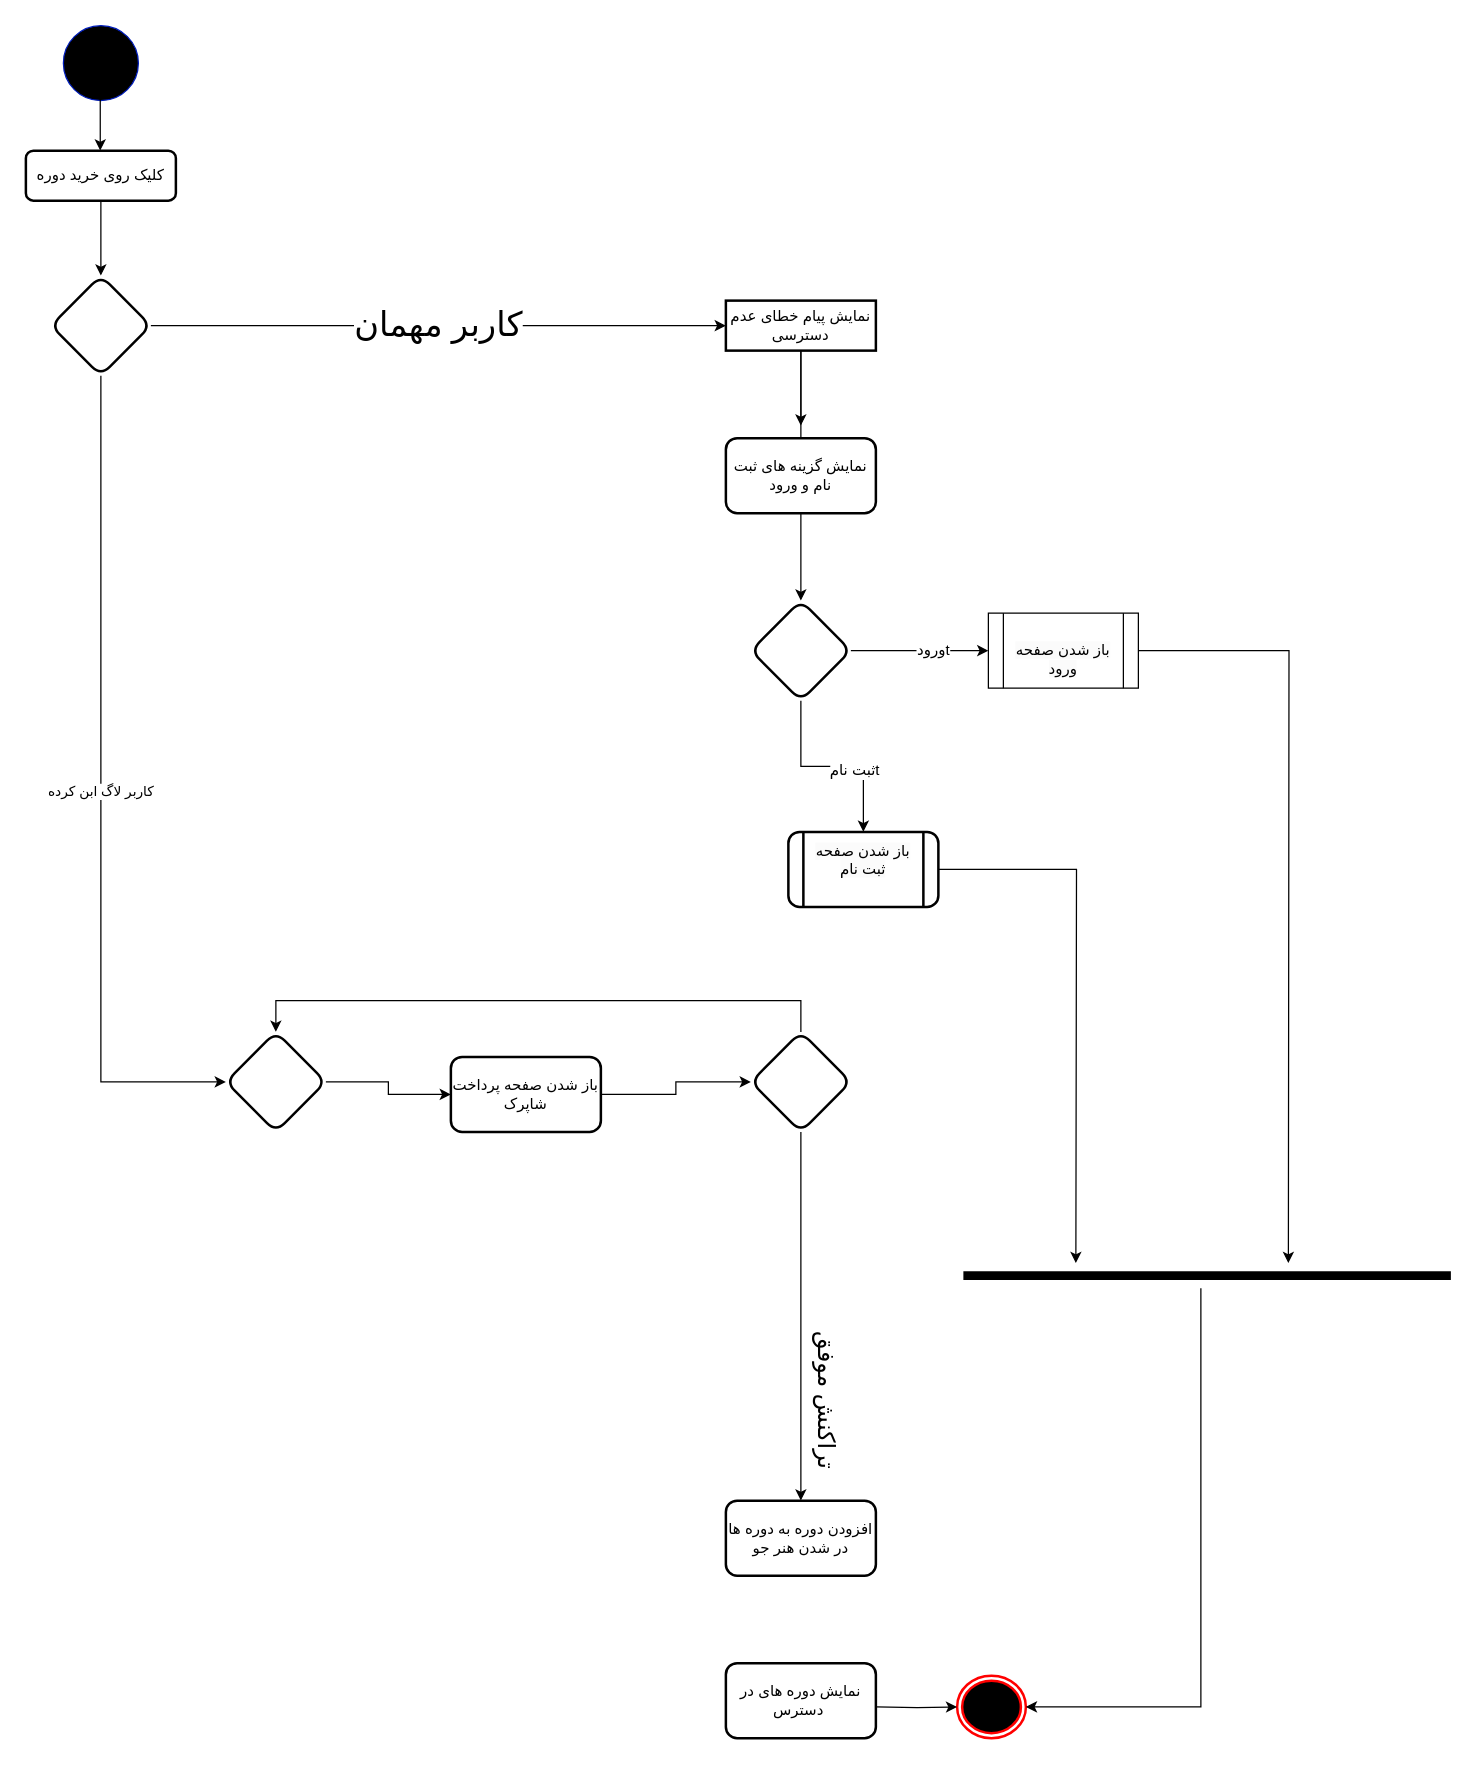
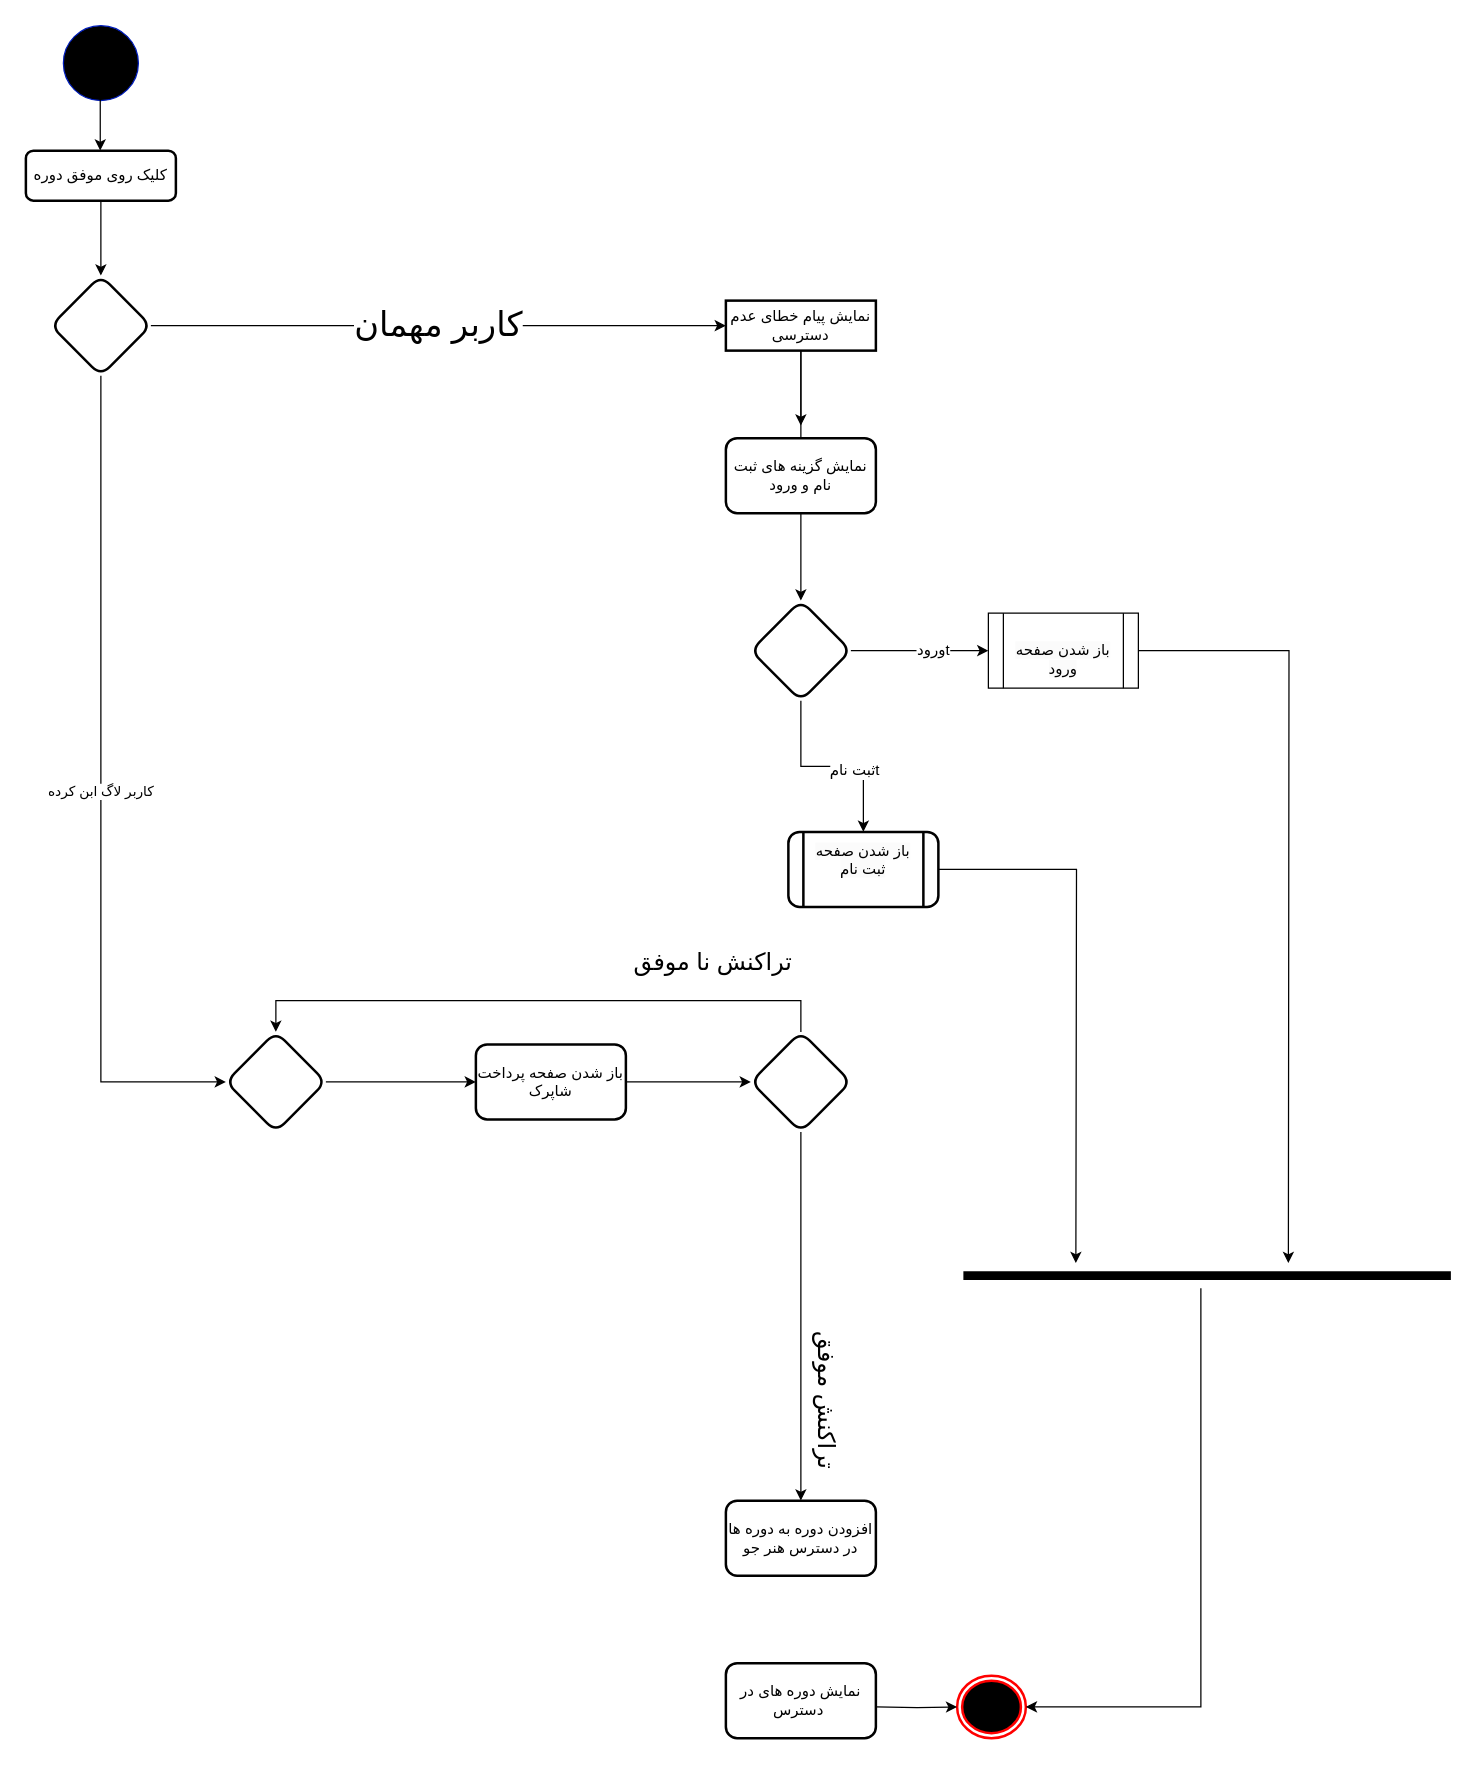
  <mxCell id="0" />
  <mxCell id="1" parent="0" />
  <mxCell id="2" value="" style="verticalLabelPosition=bottom;verticalAlign=top;html=1;shape=mxgraph.flowchart.on-page_reference;fillColor=#000000;fontColor=#ffffff;strokeColor=#001DBC;" parent="1" vertex="1"><mxGeometry x="50" y="20" width="60" height="60" as="geometry" /></mxCell>
  <mxCell id="3" value="" style="endArrow=classic;html=1;rounded=0;fontSize=11;" parent="1" edge="1"><mxGeometry x="-1" y="144" width="50" height="50" relative="1" as="geometry"><mxPoint x="79.5" y="70" as="sourcePoint" /><mxPoint x="79.5" y="120" as="targetPoint" /><Array as="points"><mxPoint x="79.5" y="80" /><mxPoint x="79.5" y="112" /></Array><mxPoint x="-24" y="-80" as="offset" /></mxGeometry></mxCell>
  <mxCell id="4" value="" style="ellipse;html=1;shape=endState;fillColor=#000000;strokeColor=#ff0000;strokeWidth=2;fontSize=14;" parent="1" vertex="1"><mxGeometry x="765" y="1340" width="55" height="50" as="geometry" /></mxCell>
  <mxCell id="5" value="" style="edgeStyle=orthogonalEdgeStyle;rounded=0;orthogonalLoop=1;jettySize=auto;html=1;fontSize=27;" parent="1" source="6" target="35" edge="1"><mxGeometry relative="1" as="geometry" /></mxCell>
- <mxCell id="6" value="کلیک روی خرید دوره" style="whiteSpace=wrap;html=1;rounded=1;strokeWidth=2;" parent="1" vertex="1"><mxGeometry x="20" y="120" width="120" height="40" as="geometry" /></mxCell>
+ <mxCell id="6" value="کلیک روی موفق دوره" style="whiteSpace=wrap;html=1;rounded=1;strokeWidth=2;" parent="1" vertex="1"><mxGeometry x="20" y="120" width="120" height="40" as="geometry" /></mxCell>
  <mxCell id="7" style="edgeStyle=orthogonalEdgeStyle;rounded=0;orthogonalLoop=1;jettySize=auto;html=1;exitX=1;exitY=0.5;exitDx=0;exitDy=0;entryX=0;entryY=0.5;entryDx=0;entryDy=0;fontSize=23;" parent="1" target="4" edge="1"><mxGeometry relative="1" as="geometry"><mxPoint x="700" y="1365" as="sourcePoint" /></mxGeometry></mxCell>
- <mxCell id="8" value="افزودن دوره به دوره ها در شدن هنر جو" style="whiteSpace=wrap;html=1;rounded=1;strokeWidth=2;" parent="1" vertex="1"><mxGeometry x="580" y="1200" width="120" height="60" as="geometry" /></mxCell>
+ <mxCell id="8" value="افزودن دوره به دوره ها در دسترس هنر جو" style="whiteSpace=wrap;html=1;rounded=1;strokeWidth=2;" parent="1" vertex="1"><mxGeometry x="580" y="1200" width="120" height="60" as="geometry" /></mxCell>
  <mxCell id="9" value="نمایش دوره های در دسترس&amp;nbsp;" style="whiteSpace=wrap;html=1;rounded=1;strokeWidth=2;" parent="1" vertex="1"><mxGeometry x="580" y="1330" width="120" height="60" as="geometry" /></mxCell>
  <mxCell id="10" value="" style="edgeStyle=orthogonalEdgeStyle;rounded=0;orthogonalLoop=1;jettySize=auto;html=1;fontSize=19;" parent="1" source="11" target="16" edge="1"><mxGeometry relative="1" as="geometry" /></mxCell>
- <mxCell id="11" value="باز شدن صفحه پرداخت شاپرک" style="whiteSpace=wrap;html=1;rounded=1;strokeWidth=2;" parent="1" vertex="1"><mxGeometry x="360" y="845" width="120" height="60" as="geometry" /></mxCell>
+ <mxCell id="11" value="باز شدن صفحه پرداخت شاپرک" style="whiteSpace=wrap;html=1;rounded=1;strokeWidth=2;" parent="1" vertex="1"><mxGeometry x="380" y="835" width="120" height="60" as="geometry" /></mxCell>
  <mxCell id="12" style="edgeStyle=orthogonalEdgeStyle;rounded=0;orthogonalLoop=1;jettySize=auto;html=1;exitX=1;exitY=0.5;exitDx=0;exitDy=0;fontSize=19;" parent="1" source="13" target="11" edge="1"><mxGeometry relative="1" as="geometry" /></mxCell>
  <mxCell id="13" value="" style="rhombus;whiteSpace=wrap;html=1;rounded=1;strokeWidth=2;" parent="1" vertex="1"><mxGeometry x="180" y="825" width="80" height="80" as="geometry" /></mxCell>
  <mxCell id="14" style="edgeStyle=orthogonalEdgeStyle;rounded=0;orthogonalLoop=1;jettySize=auto;html=1;exitX=0.5;exitY=0;exitDx=0;exitDy=0;entryX=0.5;entryY=0;entryDx=0;entryDy=0;fontSize=19;" parent="1" source="16" target="13" edge="1"><mxGeometry relative="1" as="geometry"><Array as="points"><mxPoint x="640" y="800" /><mxPoint x="220" y="800" /></Array></mxGeometry></mxCell>
  <mxCell id="15" style="edgeStyle=orthogonalEdgeStyle;rounded=0;orthogonalLoop=1;jettySize=auto;html=1;exitX=0.5;exitY=1;exitDx=0;exitDy=0;strokeWidth=1;fontSize=19;entryX=0.5;entryY=0;entryDx=0;entryDy=0;" parent="1" source="16" edge="1" target="8"><mxGeometry relative="1" as="geometry"><mxPoint x="640" y="1355" as="targetPoint" /></mxGeometry></mxCell>
  <mxCell id="16" value="" style="rhombus;whiteSpace=wrap;html=1;rounded=1;strokeWidth=2;" parent="1" vertex="1"><mxGeometry x="600" y="825" width="80" height="80" as="geometry" /></mxCell>
  <mxCell id="17" value="تراکنش موفق" style="text;html=1;strokeColor=none;fillColor=none;align=center;verticalAlign=middle;whiteSpace=wrap;rounded=0;strokeWidth=4;fontSize=19;rotation=90;" parent="1" vertex="1"><mxGeometry x="600" y="1105" width="120" height="30" as="geometry" /></mxCell>
+ <mxCell id="18" value="تراکنش نا موفق" style="text;html=1;strokeColor=none;fillColor=none;align=center;verticalAlign=middle;whiteSpace=wrap;rounded=0;strokeWidth=4;fontSize=19;" parent="1" vertex="1"><mxGeometry x="500" y="755" width="140" height="30" as="geometry" /></mxCell>
  <mxCell id="19" value="" style="edgeStyle=orthogonalEdgeStyle;rounded=0;orthogonalLoop=1;jettySize=auto;html=1;strokeWidth=1;fontSize=18;" parent="1" source="21" edge="1"><mxGeometry relative="1" as="geometry"><mxPoint x="640" y="340" as="targetPoint" /></mxGeometry></mxCell>
  <mxCell id="20" value="" style="edgeStyle=orthogonalEdgeStyle;rounded=0;orthogonalLoop=1;jettySize=auto;html=1;strokeWidth=1;fontSize=18;endArrow=none;" parent="1" source="21" target="23" edge="1"><mxGeometry relative="1" as="geometry" /></mxCell>
  <mxCell id="21" value="نمایش پیام خطای عدم دسترسی" style="whiteSpace=wrap;html=1;strokeWidth=2;rounded=0;" parent="1" vertex="1"><mxGeometry x="580" y="240" width="120" height="40" as="geometry" /></mxCell>
  <mxCell id="22" value="" style="edgeStyle=orthogonalEdgeStyle;rounded=0;orthogonalLoop=1;jettySize=auto;html=1;strokeWidth=1;fontSize=18;" parent="1" source="23" target="28" edge="1"><mxGeometry relative="1" as="geometry" /></mxCell>
  <mxCell id="23" value="نمایش گزینه های ثبت نام و ورود" style="whiteSpace=wrap;html=1;rounded=1;strokeWidth=2;" parent="1" vertex="1"><mxGeometry x="580" y="350" width="120" height="60" as="geometry" /></mxCell>
  <mxCell id="24" value="" style="edgeStyle=orthogonalEdgeStyle;rounded=0;orthogonalLoop=1;jettySize=auto;html=1;strokeWidth=1;fontSize=18;" parent="1" source="28" target="30" edge="1"><mxGeometry relative="1" as="geometry" /></mxCell>
  <mxCell id="25" value="ثبت نامt" style="edgeLabel;html=1;align=center;verticalAlign=middle;resizable=0;points=[];fontSize=12;" parent="24" vertex="1" connectable="0"><mxGeometry x="0.228" y="-3" relative="1" as="geometry"><mxPoint as="offset" /></mxGeometry></mxCell>
  <mxCell id="26" style="edgeStyle=orthogonalEdgeStyle;rounded=0;orthogonalLoop=1;jettySize=auto;html=1;exitX=1;exitY=0.5;exitDx=0;exitDy=0;entryX=0;entryY=0.5;entryDx=0;entryDy=0;strokeWidth=1;fontSize=18;" parent="1" source="28" edge="1"><mxGeometry relative="1" as="geometry"><mxPoint x="790" y="520" as="targetPoint" /><Array as="points"><mxPoint x="730" y="520" /><mxPoint x="730" y="520" /></Array></mxGeometry></mxCell>
  <mxCell id="27" value="ورودt" style="edgeLabel;html=1;align=center;verticalAlign=middle;resizable=0;points=[];fontSize=12;" parent="26" vertex="1" connectable="0"><mxGeometry x="0.185" y="1" relative="1" as="geometry"><mxPoint as="offset" /></mxGeometry></mxCell>
  <mxCell id="28" value="" style="rhombus;whiteSpace=wrap;html=1;rounded=1;strokeWidth=2;" parent="1" vertex="1"><mxGeometry x="600" y="480" width="80" height="80" as="geometry" /></mxCell>
  <mxCell id="29" style="edgeStyle=orthogonalEdgeStyle;rounded=0;orthogonalLoop=1;jettySize=auto;html=1;exitX=1;exitY=0.5;exitDx=0;exitDy=0;fontSize=27;" parent="1" source="30" edge="1"><mxGeometry relative="1" as="geometry"><mxPoint x="860" y="1010" as="targetPoint" /></mxGeometry></mxCell>
  <mxCell id="30" value="&#10;&lt;span style=&quot;color: rgb(0, 0, 0); font-family: Helvetica; font-size: 12px; font-style: normal; font-variant-ligatures: normal; font-variant-caps: normal; font-weight: 400; letter-spacing: normal; orphans: 2; text-align: center; text-indent: 0px; text-transform: none; widows: 2; word-spacing: 0px; -webkit-text-stroke-width: 0px; background-color: rgb(251, 251, 251); text-decoration-thickness: initial; text-decoration-style: initial; text-decoration-color: initial; float: none; display: inline !important;&quot;&gt;باز شدن صفحه ثبت نام&lt;/span&gt;&#10;&#10;" style="shape=process;whiteSpace=wrap;html=1;backgroundOutline=1;rounded=1;strokeWidth=2;" parent="1" vertex="1"><mxGeometry x="630" y="665" width="120" height="60" as="geometry" /></mxCell>
  <mxCell id="31" style="edgeStyle=orthogonalEdgeStyle;rounded=0;orthogonalLoop=1;jettySize=auto;html=1;exitX=1;exitY=0.5;exitDx=0;exitDy=0;fontSize=27;" parent="1" source="32" edge="1"><mxGeometry relative="1" as="geometry"><mxPoint x="1030" y="1010" as="targetPoint" /></mxGeometry></mxCell>
  <mxCell id="32" value="&lt;br&gt;&lt;span style=&quot;color: rgb(0, 0, 0); font-family: Helvetica; font-size: 12px; font-style: normal; font-variant-ligatures: normal; font-variant-caps: normal; font-weight: 400; letter-spacing: normal; orphans: 2; text-align: center; text-indent: 0px; text-transform: none; widows: 2; word-spacing: 0px; -webkit-text-stroke-width: 0px; background-color: rgb(251, 251, 251); text-decoration-thickness: initial; text-decoration-style: initial; text-decoration-color: initial; float: none; display: inline !important;&quot;&gt;باز شدن صفحه ورود&lt;/span&gt;" style="shape=process;whiteSpace=wrap;html=1;backgroundOutline=1;strokeWidth=1;fontSize=12;" parent="1" vertex="1"><mxGeometry x="790" y="490" width="120" height="60" as="geometry" /></mxCell>
  <mxCell id="33" value="کاربر مهمان" style="edgeStyle=orthogonalEdgeStyle;rounded=0;orthogonalLoop=1;jettySize=auto;html=1;exitX=1;exitY=0.5;exitDx=0;exitDy=0;entryX=0;entryY=0.5;entryDx=0;entryDy=0;fontSize=27;" parent="1" source="35" target="21" edge="1"><mxGeometry relative="1" as="geometry" /></mxCell>
  <mxCell id="34" value="کاربر لاگ ابن کرده" style="edgeStyle=orthogonalEdgeStyle;rounded=0;orthogonalLoop=1;jettySize=auto;html=1;exitX=0.5;exitY=1;exitDx=0;exitDy=0;entryX=0;entryY=0.5;entryDx=0;entryDy=0;" edge="1" parent="1" source="35" target="13"><mxGeometry relative="1" as="geometry"><mxPoint x="-20" y="825" as="targetPoint" /></mxGeometry></mxCell>
  <mxCell id="35" value="" style="rhombus;whiteSpace=wrap;html=1;rounded=1;strokeWidth=2;" parent="1" vertex="1"><mxGeometry x="40" y="220" width="80" height="80" as="geometry" /></mxCell>
  <mxCell id="36" value="" style="endArrow=none;html=1;rounded=0;fontSize=19;strokeWidth=7;" parent="1" edge="1"><mxGeometry relative="1" as="geometry"><mxPoint x="770" y="1020" as="sourcePoint" /><mxPoint x="1160" y="1020" as="targetPoint" /><Array as="points"><mxPoint x="930" y="1020" /></Array></mxGeometry></mxCell>
  <mxCell id="37" value="" style="endArrow=classic;html=1;rounded=0;fontSize=27;entryX=1;entryY=0.5;entryDx=0;entryDy=0;" parent="1" target="4" edge="1"><mxGeometry x="-0.217" y="10" width="50" height="50" relative="1" as="geometry"><mxPoint x="960" y="1030" as="sourcePoint" /><mxPoint x="1000" y="1105" as="targetPoint" /><Array as="points"><mxPoint x="960" y="1365" /></Array><mxPoint as="offset" /></mxGeometry></mxCell>
